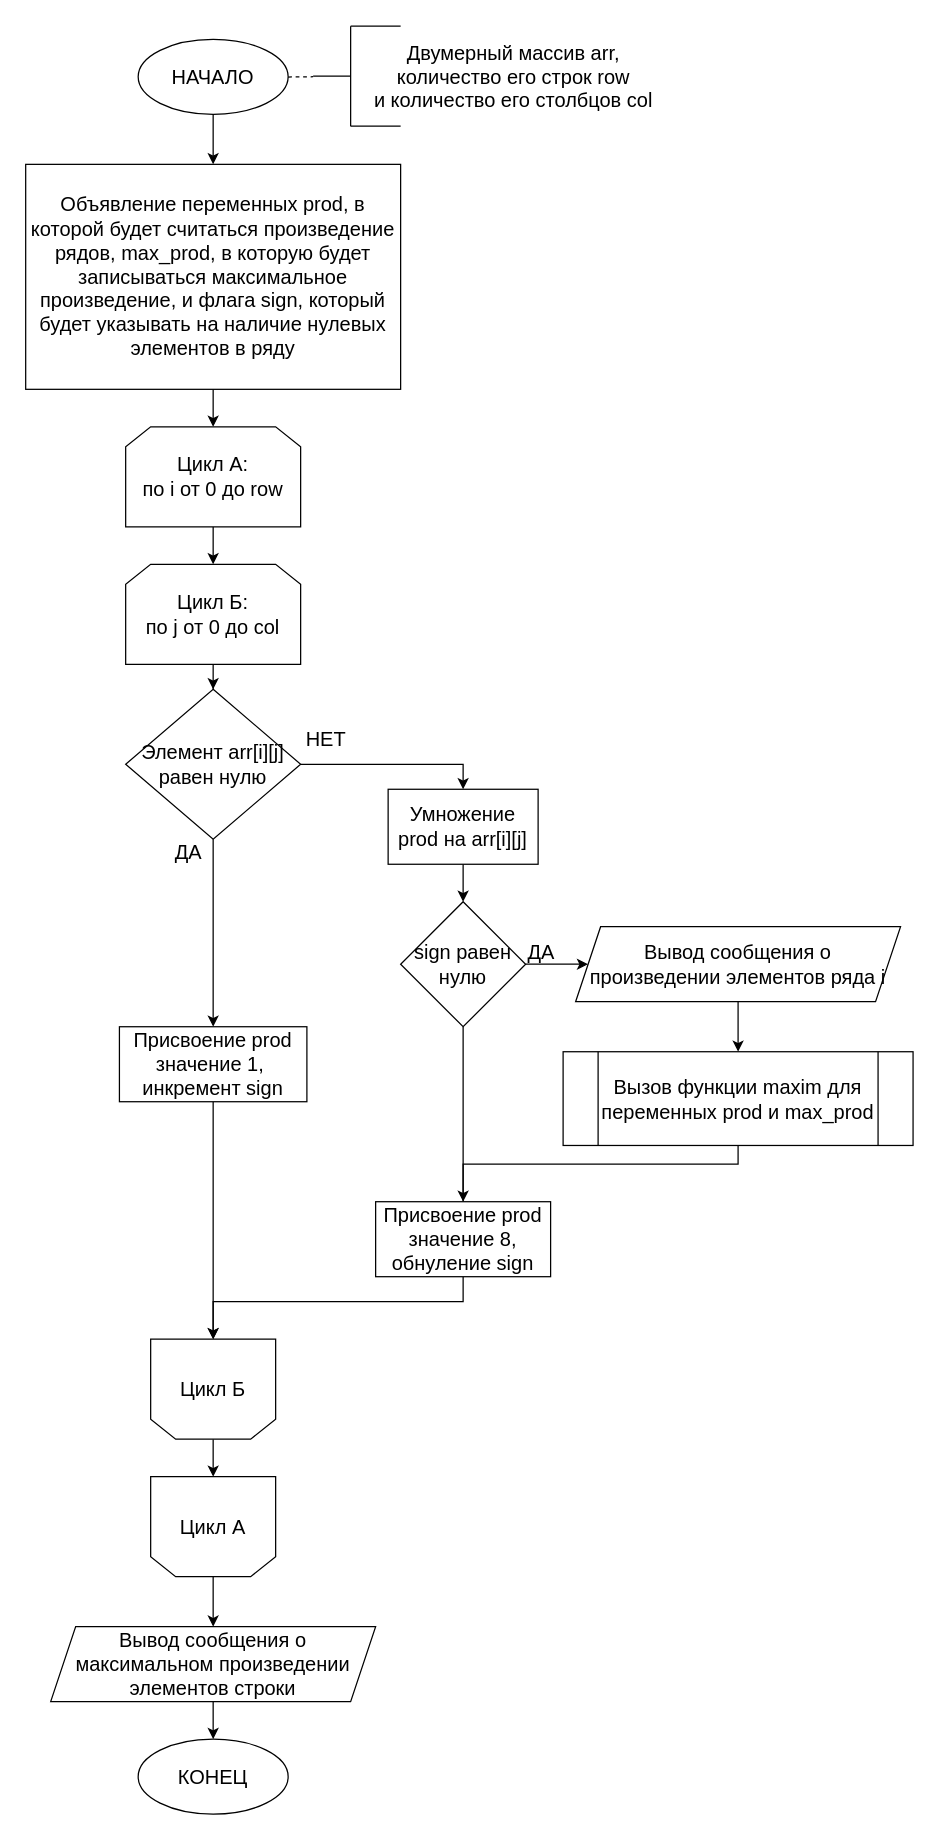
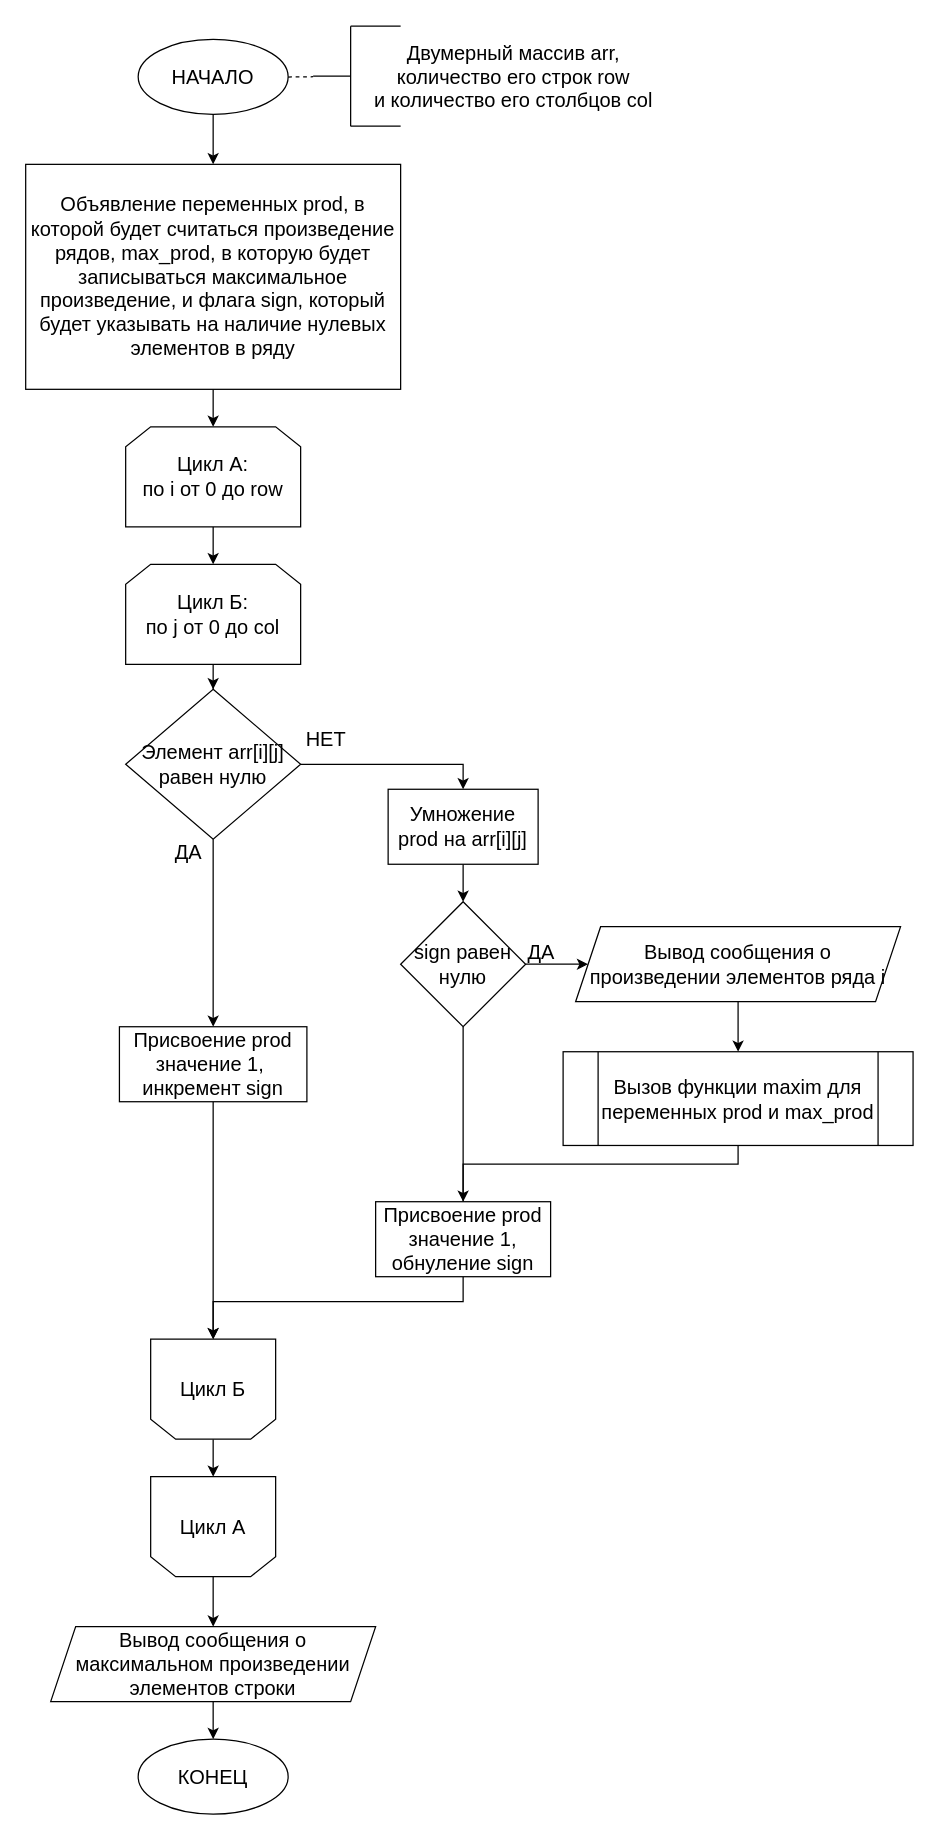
  <mxCell id="0" />
  <mxCell id="1" parent="0" />
  <mxCell id="2" value="" style="edgeStyle=orthogonalEdgeStyle;rounded=0;orthogonalLoop=1;jettySize=auto;html=1;fontSize=16;" edge="1" parent="1" source="3" target="11"><mxGeometry relative="1" as="geometry" /></mxCell>
  <mxCell id="3" value="НАЧАЛО" style="ellipse;whiteSpace=wrap;html=1;fontSize=16;" vertex="1" parent="1"><mxGeometry x="110" y="31" width="120" height="60" as="geometry" /></mxCell>
  <mxCell id="4" value="Двумерный массив arr,&lt;br&gt;&amp;nbsp;количество его строк row&amp;nbsp;&lt;br&gt;и количество его столбцов col" style="text;html=1;align=center;verticalAlign=middle;resizable=0;points=[];autosize=1;strokeColor=none;fillColor=none;fontSize=16;" vertex="1" parent="1"><mxGeometry x="290" y="31" width="240" height="60" as="geometry" /></mxCell>
  <mxCell id="5" value="" style="endArrow=none;html=1;rounded=0;fontSize=16;" edge="1" parent="1"><mxGeometry width="50" height="50" relative="1" as="geometry"><mxPoint x="280" y="60.5" as="sourcePoint" /><mxPoint x="250" y="60.5" as="targetPoint" /></mxGeometry></mxCell>
  <mxCell id="6" value="" style="endArrow=none;html=1;rounded=0;fontSize=16;" edge="1" parent="1"><mxGeometry width="50" height="50" relative="1" as="geometry"><mxPoint x="280" y="100.5" as="sourcePoint" /><mxPoint x="280" y="20.5" as="targetPoint" /></mxGeometry></mxCell>
  <mxCell id="7" value="" style="endArrow=none;html=1;rounded=0;fontSize=16;" edge="1" parent="1"><mxGeometry width="50" height="50" relative="1" as="geometry"><mxPoint x="320" y="20.5" as="sourcePoint" /><mxPoint x="280" y="20.5" as="targetPoint" /></mxGeometry></mxCell>
  <mxCell id="8" value="" style="endArrow=none;html=1;rounded=0;fontSize=16;" edge="1" parent="1"><mxGeometry width="50" height="50" relative="1" as="geometry"><mxPoint x="320" y="100.5" as="sourcePoint" /><mxPoint x="280" y="100.5" as="targetPoint" /></mxGeometry></mxCell>
  <mxCell id="9" value="" style="endArrow=none;dashed=1;html=1;rounded=0;exitX=1;exitY=0.5;exitDx=0;exitDy=0;" edge="1" parent="1"><mxGeometry width="50" height="50" relative="1" as="geometry"><mxPoint x="230" y="61.14" as="sourcePoint" /><mxPoint x="250" y="60.9" as="targetPoint" /></mxGeometry></mxCell>
  <mxCell id="10" style="edgeStyle=orthogonalEdgeStyle;rounded=0;orthogonalLoop=1;jettySize=auto;html=1;entryX=0.5;entryY=0;entryDx=0;entryDy=0;fontSize=16;" edge="1" parent="1" source="11" target="13"><mxGeometry relative="1" as="geometry" /></mxCell>
  <mxCell id="11" value="Объявление переменных prod, в которой будет считаться произведение рядов, max_prod, в которую будет записываться максимальное произведение, и флага sign, который будет указывать на наличие нулевых элементов в ряду" style="whiteSpace=wrap;html=1;fontSize=16;" vertex="1" parent="1"><mxGeometry x="20" y="131" width="300" height="180" as="geometry" /></mxCell>
  <mxCell id="12" value="" style="edgeStyle=orthogonalEdgeStyle;rounded=0;orthogonalLoop=1;jettySize=auto;html=1;fontSize=16;" edge="1" parent="1" source="13" target="15"><mxGeometry relative="1" as="geometry" /></mxCell>
  <mxCell id="13" value="Цикл А:&lt;br&gt;по i от 0 до row" style="shape=loopLimit;whiteSpace=wrap;html=1;fontSize=16;" vertex="1" parent="1"><mxGeometry x="100" y="341" width="140" height="80" as="geometry" /></mxCell>
  <mxCell id="14" value="" style="edgeStyle=orthogonalEdgeStyle;rounded=0;orthogonalLoop=1;jettySize=auto;html=1;fontSize=16;" edge="1" parent="1" source="15" target="18"><mxGeometry relative="1" as="geometry" /></mxCell>
  <mxCell id="15" value="Цикл Б:&lt;br&gt;по j от 0 до col" style="shape=loopLimit;whiteSpace=wrap;html=1;fontSize=16;" vertex="1" parent="1"><mxGeometry x="100" y="451" width="140" height="80" as="geometry" /></mxCell>
  <mxCell id="16" style="edgeStyle=orthogonalEdgeStyle;rounded=0;orthogonalLoop=1;jettySize=auto;html=1;entryX=0.5;entryY=0;entryDx=0;entryDy=0;fontSize=16;" edge="1" parent="1" source="18" target="20"><mxGeometry relative="1" as="geometry" /></mxCell>
  <mxCell id="17" style="edgeStyle=orthogonalEdgeStyle;rounded=0;orthogonalLoop=1;jettySize=auto;html=1;entryX=0.5;entryY=0;entryDx=0;entryDy=0;fontSize=16;" edge="1" parent="1" source="18" target="25"><mxGeometry relative="1" as="geometry" /></mxCell>
  <mxCell id="18" value="Элемент arr[i][j] равен нулю" style="rhombus;whiteSpace=wrap;html=1;fontSize=16;" vertex="1" parent="1"><mxGeometry x="100" y="551" width="140" height="120" as="geometry" /></mxCell>
  <mxCell id="19" style="edgeStyle=orthogonalEdgeStyle;rounded=0;orthogonalLoop=1;jettySize=auto;html=1;entryX=0.5;entryY=1;entryDx=0;entryDy=0;fontSize=16;" edge="1" parent="1" source="20" target="23"><mxGeometry relative="1" as="geometry" /></mxCell>
  <mxCell id="20" value="Присвоение prod значение 1,&amp;nbsp;&lt;br&gt;инкремент sign" style="whiteSpace=wrap;html=1;fontSize=16;" vertex="1" parent="1"><mxGeometry x="95" y="821" width="150" height="60" as="geometry" /></mxCell>
  <mxCell id="21" value="ДА" style="text;html=1;align=center;verticalAlign=middle;resizable=0;points=[];autosize=1;strokeColor=none;fillColor=none;fontSize=16;" vertex="1" parent="1"><mxGeometry x="130" y="671" width="40" height="20" as="geometry" /></mxCell>
  <mxCell id="22" value="" style="edgeStyle=orthogonalEdgeStyle;rounded=0;orthogonalLoop=1;jettySize=auto;html=1;fontSize=16;" edge="1" parent="1" source="23" target="38"><mxGeometry relative="1" as="geometry" /></mxCell>
  <mxCell id="23" value="Цикл Б" style="shape=loopLimit;whiteSpace=wrap;html=1;fontSize=16;direction=west;" vertex="1" parent="1"><mxGeometry x="120" y="1071" width="100" height="80" as="geometry" /></mxCell>
  <mxCell id="24" value="" style="edgeStyle=orthogonalEdgeStyle;rounded=0;orthogonalLoop=1;jettySize=auto;html=1;fontSize=16;" edge="1" parent="1" source="25" target="29"><mxGeometry relative="1" as="geometry" /></mxCell>
  <mxCell id="25" value="Умножение prod на arr[i][j]" style="whiteSpace=wrap;html=1;fontSize=16;" vertex="1" parent="1"><mxGeometry x="310" y="631" width="120" height="60" as="geometry" /></mxCell>
  <mxCell id="26" value="НЕТ" style="text;html=1;align=center;verticalAlign=middle;resizable=0;points=[];autosize=1;strokeColor=none;fillColor=none;fontSize=16;" vertex="1" parent="1"><mxGeometry x="235" y="581" width="50" height="20" as="geometry" /></mxCell>
  <mxCell id="27" style="edgeStyle=orthogonalEdgeStyle;rounded=0;orthogonalLoop=1;jettySize=auto;html=1;entryX=0;entryY=0.5;entryDx=0;entryDy=0;fontSize=16;" edge="1" parent="1" source="29" target="31"><mxGeometry relative="1" as="geometry" /></mxCell>
  <mxCell id="28" value="" style="edgeStyle=orthogonalEdgeStyle;rounded=0;orthogonalLoop=1;jettySize=auto;html=1;fontSize=16;endArrow=none;" edge="1" parent="1" source="29" target="36"><mxGeometry relative="1" as="geometry" /></mxCell>
  <mxCell id="29" value="sign равен нулю" style="rhombus;whiteSpace=wrap;html=1;fontSize=16;" vertex="1" parent="1"><mxGeometry x="320" y="721" width="100" height="100" as="geometry" /></mxCell>
  <mxCell id="30" style="edgeStyle=orthogonalEdgeStyle;rounded=0;orthogonalLoop=1;jettySize=auto;html=1;entryX=0.5;entryY=0;entryDx=0;entryDy=0;fontSize=16;" edge="1" parent="1" source="31" target="34"><mxGeometry relative="1" as="geometry" /></mxCell>
  <mxCell id="31" value="Вывод сообщения о произведении элементов ряда i" style="shape=parallelogram;perimeter=parallelogramPerimeter;whiteSpace=wrap;html=1;fixedSize=1;fontSize=16;" vertex="1" parent="1"><mxGeometry x="460" y="741" width="260" height="60" as="geometry" /></mxCell>
  <mxCell id="32" value="&amp;nbsp;ДА" style="text;html=1;align=center;verticalAlign=middle;resizable=0;points=[];autosize=1;strokeColor=none;fillColor=none;fontSize=16;" vertex="1" parent="1"><mxGeometry x="410" y="751" width="40" height="20" as="geometry" /></mxCell>
  <mxCell id="33" style="edgeStyle=orthogonalEdgeStyle;rounded=0;orthogonalLoop=1;jettySize=auto;html=1;fontSize=16;" edge="1" parent="1" source="34" target="36"><mxGeometry relative="1" as="geometry"><Array as="points"><mxPoint x="590" y="931" /><mxPoint x="370" y="931" /></Array></mxGeometry></mxCell>
  <mxCell id="34" value="Вызов функции maxim для переменных prod и max_prod" style="shape=process;whiteSpace=wrap;html=1;backgroundOutline=1;fontSize=16;" vertex="1" parent="1"><mxGeometry x="450" y="841" width="280" height="75" as="geometry" /></mxCell>
  <mxCell id="35" style="edgeStyle=orthogonalEdgeStyle;rounded=0;orthogonalLoop=1;jettySize=auto;html=1;entryX=0.5;entryY=1;entryDx=0;entryDy=0;fontSize=16;" edge="1" parent="1" source="36" target="23"><mxGeometry relative="1" as="geometry"><Array as="points"><mxPoint x="370" y="1041" /><mxPoint x="170" y="1041" /></Array></mxGeometry></mxCell>
- <mxCell id="36" value="Присвоение prod значение 8, обнуление sign" style="whiteSpace=wrap;html=1;fontSize=16;" vertex="1" parent="1"><mxGeometry x="300" y="961" width="140" height="60" as="geometry" /></mxCell>
+ <mxCell id="36" value="Присвоение prod значение 1, обнуление sign" style="whiteSpace=wrap;html=1;fontSize=16;" vertex="1" parent="1"><mxGeometry x="300" y="961" width="140" height="60" as="geometry" /></mxCell>
  <mxCell id="37" style="edgeStyle=orthogonalEdgeStyle;rounded=0;orthogonalLoop=1;jettySize=auto;html=1;fontSize=16;" edge="1" parent="1" source="38" target="40"><mxGeometry relative="1" as="geometry" /></mxCell>
  <mxCell id="38" value="Цикл А" style="shape=loopLimit;whiteSpace=wrap;html=1;fontSize=16;direction=west;" vertex="1" parent="1"><mxGeometry x="120" y="1181" width="100" height="80" as="geometry" /></mxCell>
  <mxCell id="39" value="" style="edgeStyle=orthogonalEdgeStyle;rounded=0;orthogonalLoop=1;jettySize=auto;html=1;fontSize=16;" edge="1" parent="1" source="40" target="41"><mxGeometry relative="1" as="geometry" /></mxCell>
  <mxCell id="40" value="Вывод сообщения о максимальном произведении элементов строки" style="shape=parallelogram;perimeter=parallelogramPerimeter;whiteSpace=wrap;html=1;fixedSize=1;fontSize=16;" vertex="1" parent="1"><mxGeometry x="40" y="1301" width="260" height="60" as="geometry" /></mxCell>
  <mxCell id="41" value="КОНЕЦ" style="ellipse;whiteSpace=wrap;html=1;fontSize=16;" vertex="1" parent="1"><mxGeometry x="110" y="1391" width="120" height="60" as="geometry" /></mxCell>
